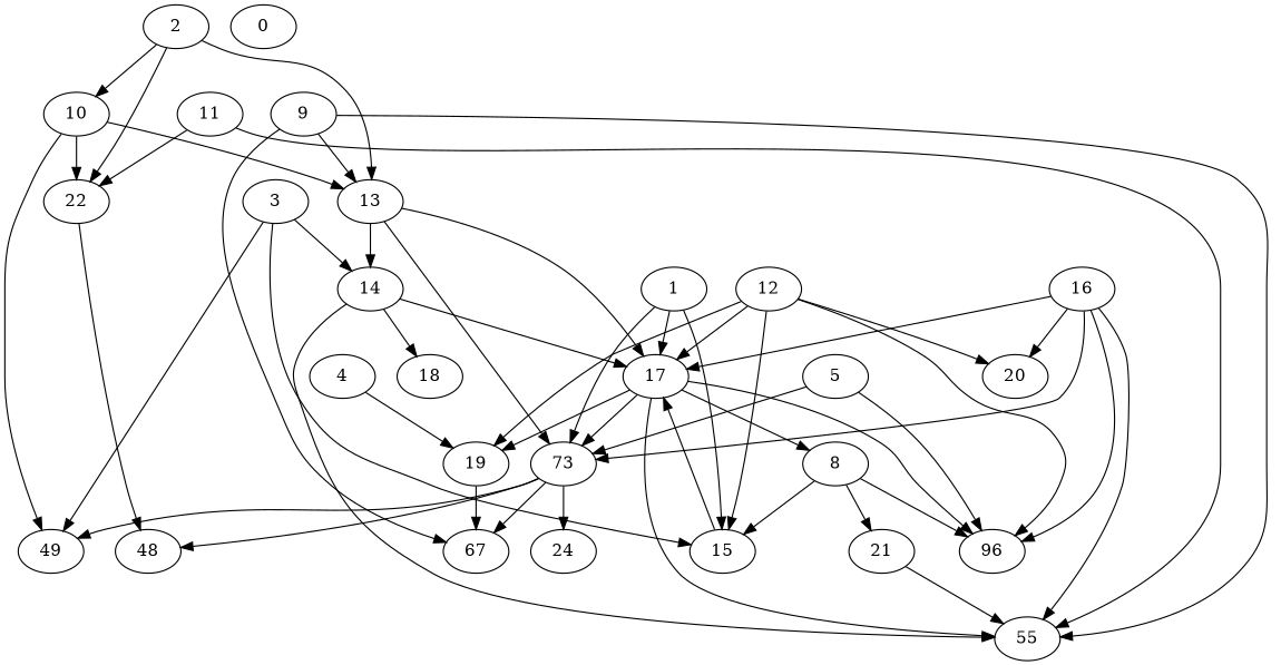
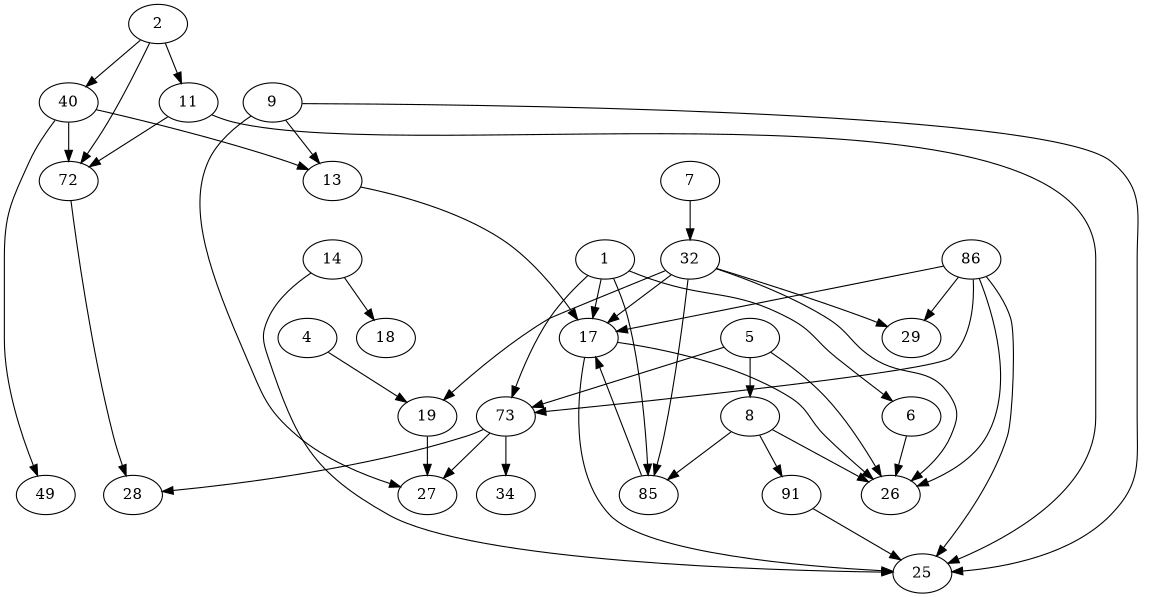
  digraph {
    node [Weight=138]
    edge [Weight=2]
    2 [Weight=154]
-   10 [Weight=61]
+   10 [Weight=61 label=40]
    11 [Weight=77]
-   22 [Weight=154]
+   22 [Weight=154 label=72]
    13 [Weight=46]
    n6 [Weight=123 label=49]
-   25 [Weight=154 label=55]
-   28 [Weight=92 label=48]
-   12 [Weight=123]
-   26 [label=96]
-   15 [Weight=31]
+   25 [Weight=154]
+   28 [Weight=92]
+   12 [Weight=123 label=32]
+   7
+   26
+   15 [Weight=31 label=85]
    17 [Weight=61]
    19 [Weight=108]
-   20 [Weight=46]
+   20 [Weight=46 label=29]
    9 [Weight=108]
-   27 [label=67]
+   27
    n18 [label=73]
    14 [Weight=108]
    5 [Weight=31]
    8
-   21 [Weight=77]
-   24 [Weight=92]
-   3 [Weight=46]
+   21 [Weight=77 label=91]
+   24 [Weight=92 label=34]
    18 [Weight=92]
-   16 [Weight=77]
+   16 [Weight=77 label=86]
    1 [Weight=31]
+   6 [Weight=154]
    4 [Weight=31]
-   0 [Weight=123]
    2 -> 10 [Weight=6]
-   2 -> 13 [Weight=5]
+   2 -> 11 [Weight=5]
    2 -> 22 [Weight=3]
    10 -> 22 [Weight=6]
    10 -> 13 [Weight=9]
    10 -> n6
    11 -> 22 [Weight=3]
    11 -> 25 [Weight=8]
    22 -> 28 [Weight=5]
    13 -> 17 [Weight=7]
-   13 -> n18 [Weight=7]
-   13 -> 14 [Weight=3]
    12 -> 26 [Weight=9]
    12 -> 15 [Weight=9]
    12 -> 17 [Weight=9]
    12 -> 19
    12 -> 20 [Weight=8]
+   7 -> 12 [Weight=4]
    15 -> 17 [Weight=10]
    17 -> 25
    17 -> 26 [Weight=10]
-   17 -> 19
-   17 -> n18
    19 -> 27 [Weight=7]
    9 -> 13 [Weight=4]
    9 -> 25 [Weight=6]
    9 -> 27 [Weight=6]
-   n18 -> n6 [Weight=3]
    n18 -> 28
    n18 -> 27 [Weight=7]
    n18 -> 24 [Weight=5]
    14 -> 25
-   14 -> 17 [Weight=7]
    14 -> 18
    5 -> 26 [Weight=3]
    5 -> n18 [Weight=6]
-   17 -> 8 [Weight=5]
+   5 -> 8 [Weight=5]
    8 -> 26 [Weight=5]
    8 -> 15 [Weight=4]
    8 -> 21 [Weight=10]
    21 -> 25 [Weight=10]
-   3 -> n6
-   3 -> 15 [Weight=5]
-   3 -> 14 [Weight=5]
    16 -> 25
    16 -> 26 [Weight=5]
    16 -> 17 [Weight=9]
    16 -> 20 [Weight=3]
    16 -> n18 [Weight=10]
    1 -> 15
    1 -> 17 [Weight=5]
    1 -> n18
+   1 -> 6 [Weight=7]
+   6 -> 26 [Weight=4]
    4 -> 19 [Weight=3]
  }
